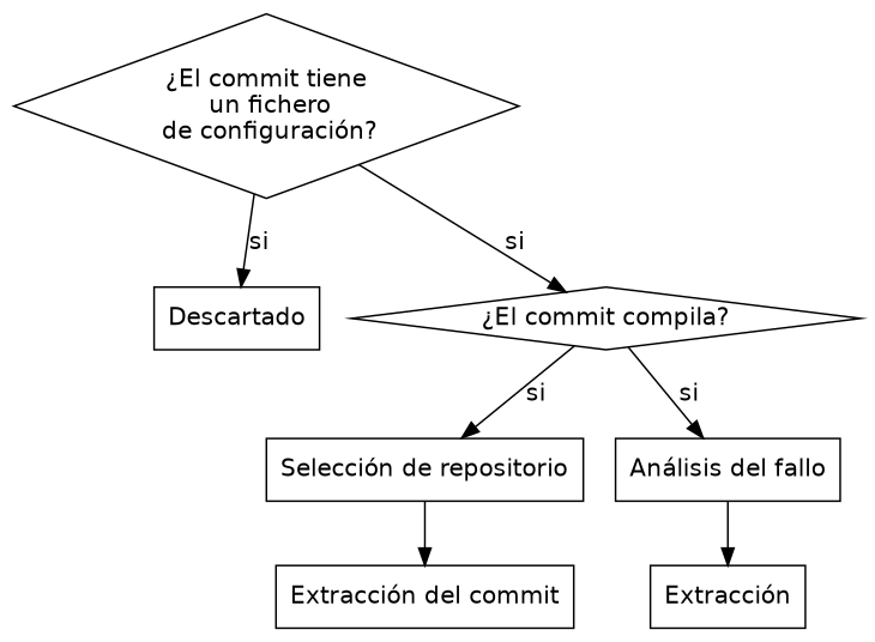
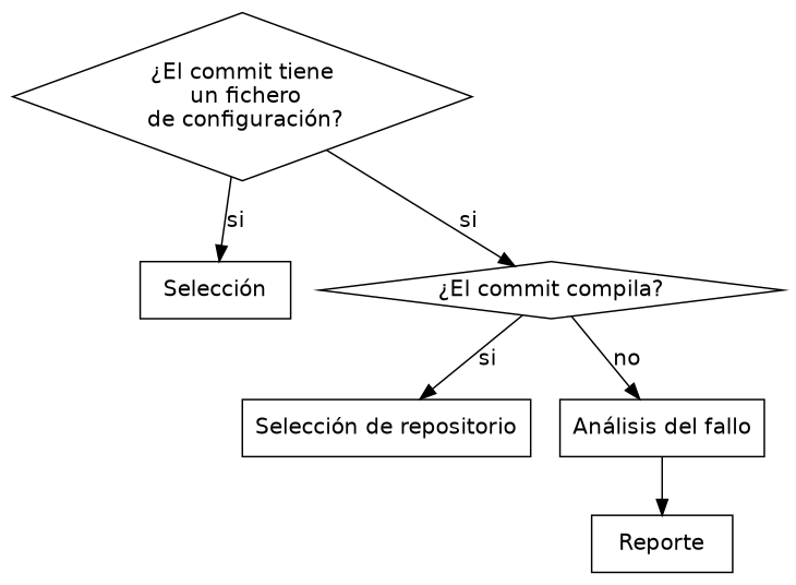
  digraph {
    fontname="DejaVu Sans"
    splines=TRUE
    node [fontname="DejaVu Sans" shape=rect]
    edge [fontname="DejaVu Sans"]
    n1 [label="Selección de repositorio" shape=rectangle]
-   n2 [label="Extracción del commit" shape=rectangle]
    n3 [label="¿El commit tiene\n un fichero\n de configuración?" shape=diamond]
-   n4 [label=Descartado]
+   n4 [label="Selección"]
    n5 [label="¿El commit compila?" shape=diamond]
    n6 [label="Análisis del fallo"]
-   n7 [label="Extracción"]
-   n1 -> n2
+   n7 [label=Reporte]
    n3 -> n4 [label=si]
    n3 -> n5 [label=si]
    n5 -> n1 [label=si]
-   n5 -> n6 [label=si]
+   n5 -> n6 [label=no]
    n6 -> n7
  }
